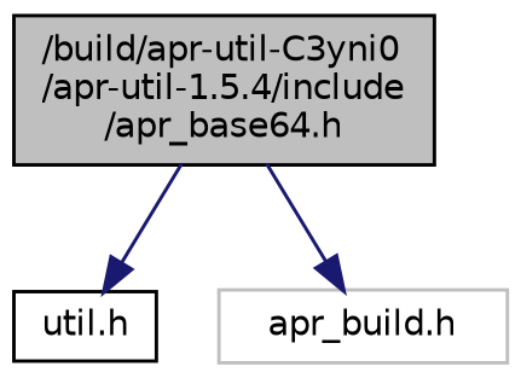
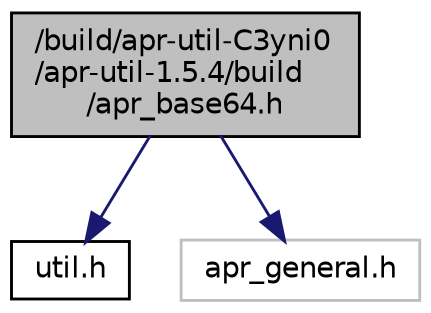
  digraph {
    node [color=black fillcolor=white fontname=Helvetica fontsize=10 shape=record style=filled]
    edge [color=midnightblue fontname=Helvetica fontsize=10 labelfontname=Helvetica labelfontsize=10 style=solid]
-   n1 [fillcolor=grey75 fontcolor=black height=0.2 label="/build/apr-util-C3yni0\l/apr-util-1.5.4/include\l/apr_base64.h" width=0.4]
+   n1 [fillcolor=grey75 fontcolor=black height=0.2 label="/build/apr-util-C3yni0\l/apr-util-1.5.4/build\l/apr_base64.h" width=0.4]
    n2 [height=0.2 label="util.h" width=0.4]
-   n3 [color=grey75 height=0.2 label="apr_build.h" width=0.4]
+   n3 [color=grey75 height=0.2 label="apr_general.h" width=0.4]
    n1 -> n2
    n1 -> n3
  }
